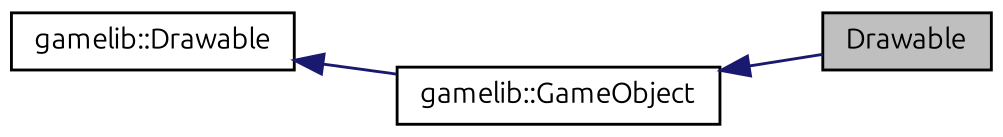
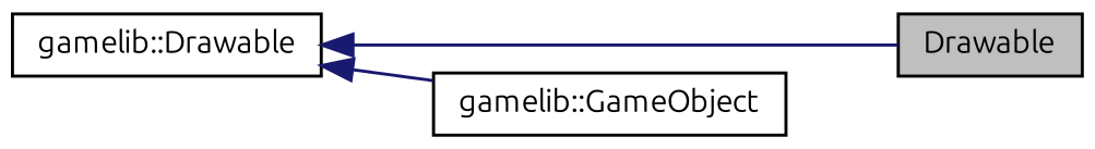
  digraph {
    fontname=Ubuntu
    rankdir=LR
    node [color=black fillcolor=white fontname=Ubuntu fontsize=10 shape=record style=filled]
    edge [color=midnightblue dir=back fontname=Ubuntu fontsize=10 labelfontname=Helvetica labelfontsize=10 style=solid]
    n1 [fillcolor=grey75 fontcolor=black height=0.2 label=Drawable width=0.4]
    n2 [height=0.2 label="gamelib::GameObject" width=0.4]
    n3 [height=0.2 label="gamelib::Drawable" width=0.4]
-   n2 -> n1
+   n3 -> n1
    n3 -> n2
  }
